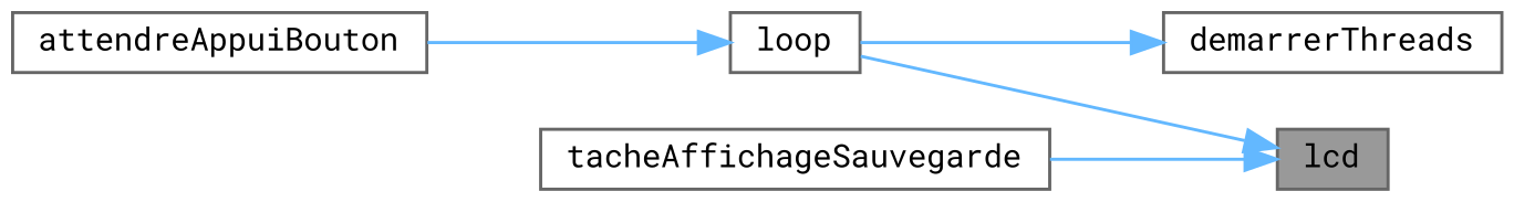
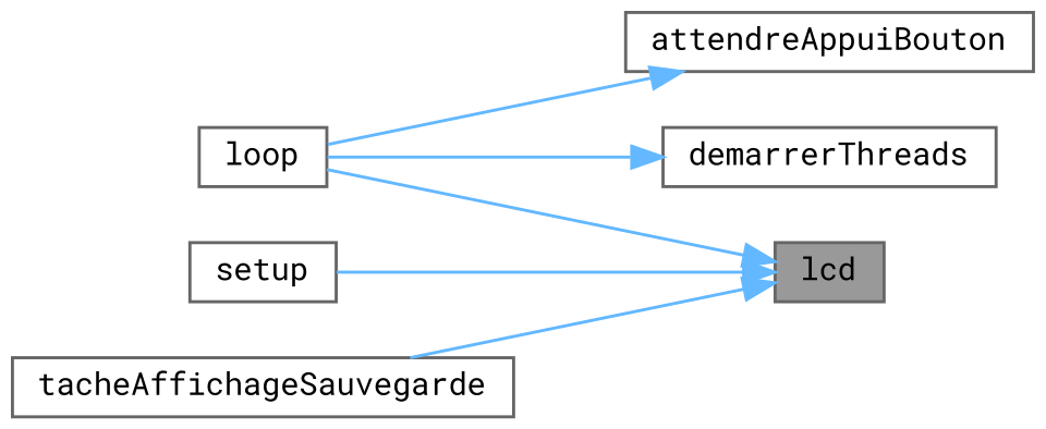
  digraph {
    fontname="Roboto Mono"
    rankdir=RL
    node [color=grey40 fillcolor=white fontname="Roboto Mono" fontsize=10 shape=box style=filled]
    edge [color=steelblue1 dir=back fontname="Roboto Mono" fontsize=10 labelfontname=Helvetica labelfontsize=10 style=solid]
    n1 [color=gray40 fillcolor=grey60 fontcolor=black height=0.2 label=lcd width=0.4]
    n2 [height=0.2 label=loop width=0.4]
+   n3 [height=0.2 label=setup width=0.4]
    n4 [height=0.2 label=tacheAffichageSauvegarde width=0.4]
    n5 [height=0.2 label=attendreAppuiBouton width=0.4]
    n6 [height=0.2 label=demarrerThreads width=0.4]
    n1 -> n2
+   n1 -> n3
    n1 -> n4
-   n2 -> n5
+   n5 -> n2
    n6 -> n2
  }
